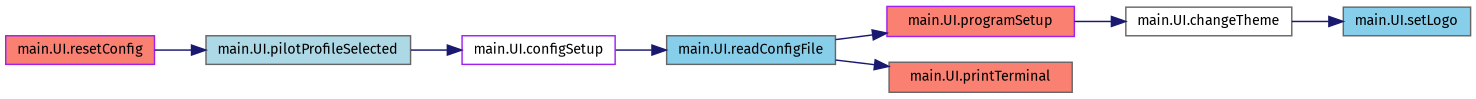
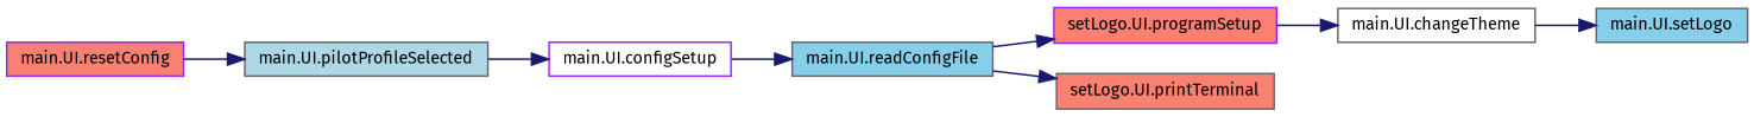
  digraph {
    fontname="Fira Sans"
    rankdir=LR
    node [color=gray40 fillcolor=salmon fontname="Fira Sans" fontsize=10 shape=record style=filled]
    edge [color=midnightblue fontname="Fira Sans" fontsize=10 labelfontname=Helvetica labelfontsize=10 style=solid]
    n1 [fillcolor=lightblue fontcolor=black height=0.2 label="main.UI.pilotProfileSelected" width=0.4]
    n2 [color=purple fillcolor=white height=0.2 label="main.UI.configSetup" width=0.4]
    n3 [fillcolor=skyblue height=0.2 label="main.UI.readConfigFile" width=0.4]
    n4 [color=purple height=0.2 label="main.UI.resetConfig" width=0.4]
-   n5 [color=purple height=0.2 label="main.UI.programSetup" width=0.4]
+   n5 [color=purple height=0.2 label="setLogo.UI.programSetup" width=0.4]
    n6 [fillcolor=white height=0.2 label="main.UI.changeTheme" width=0.4]
-   n7 [height=0.2 label="main.UI.printTerminal" width=0.4]
+   n7 [height=0.2 label="setLogo.UI.printTerminal" width=0.4]
    n8 [fillcolor=skyblue height=0.2 label="main.UI.setLogo" width=0.4]
    n1 -> n2
    n2 -> n3
    n3 -> n5
    n3 -> n7
    n4 -> n1
    n5 -> n6
    n6 -> n8
  }
